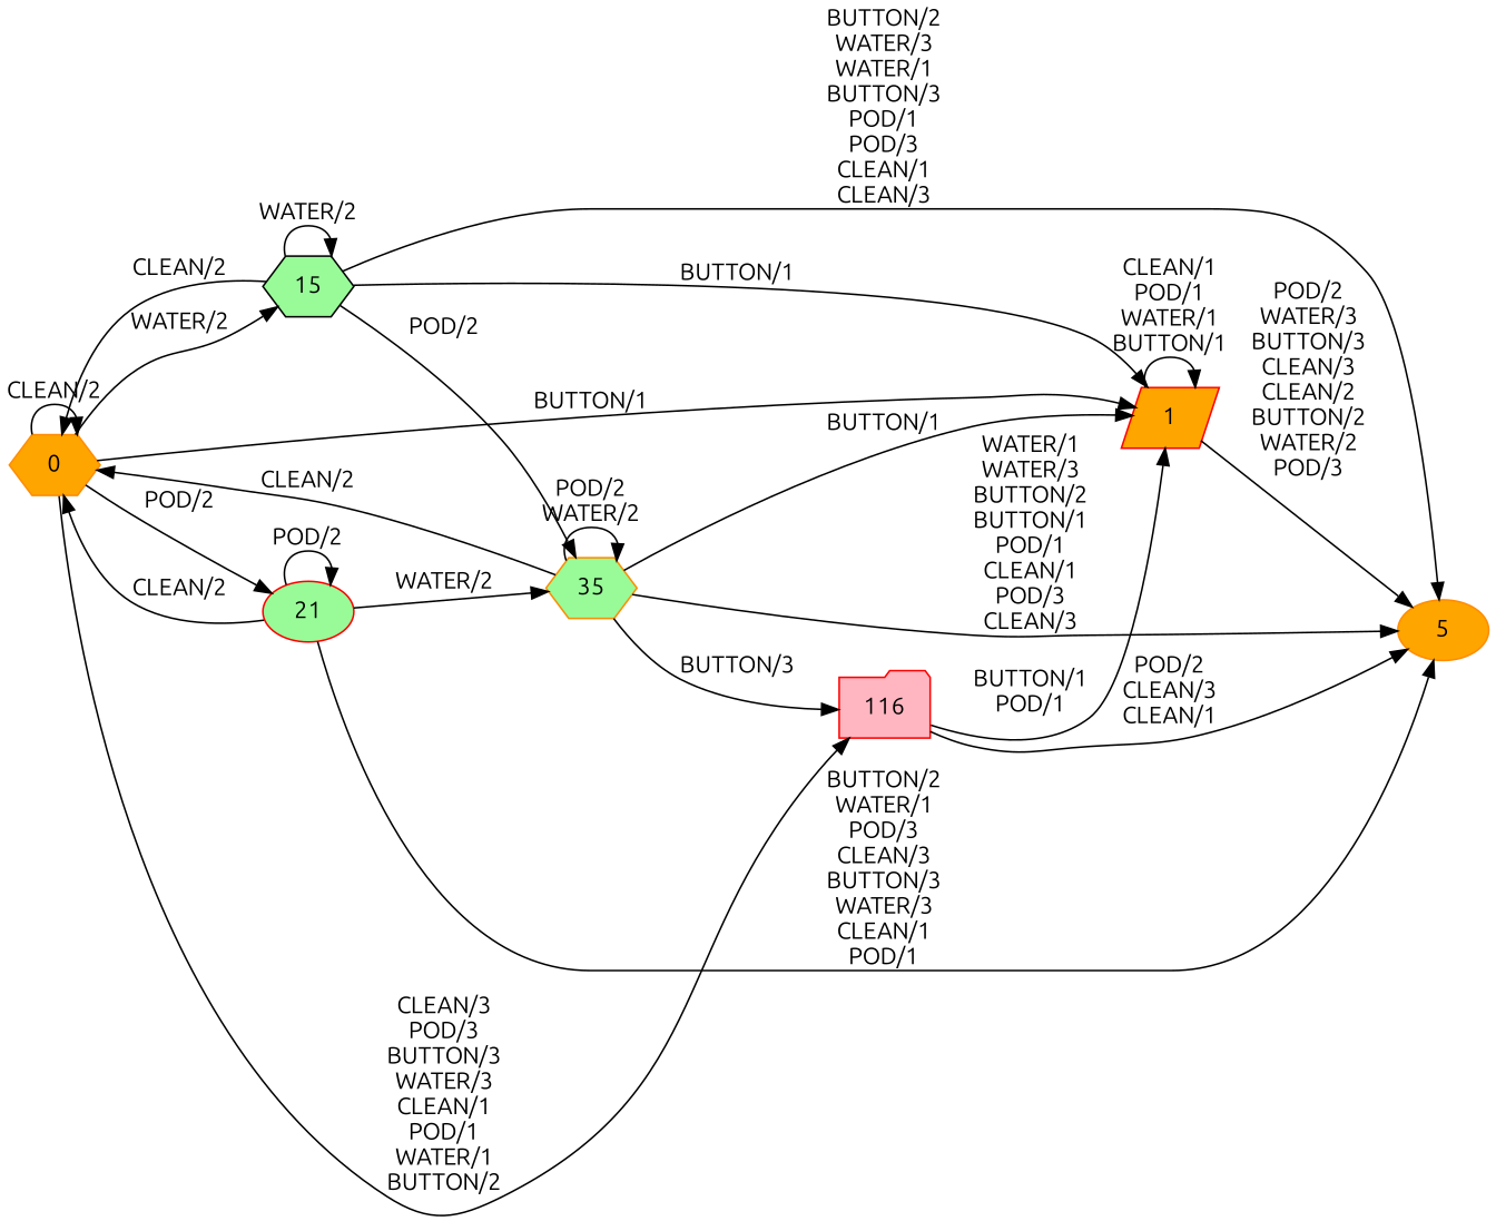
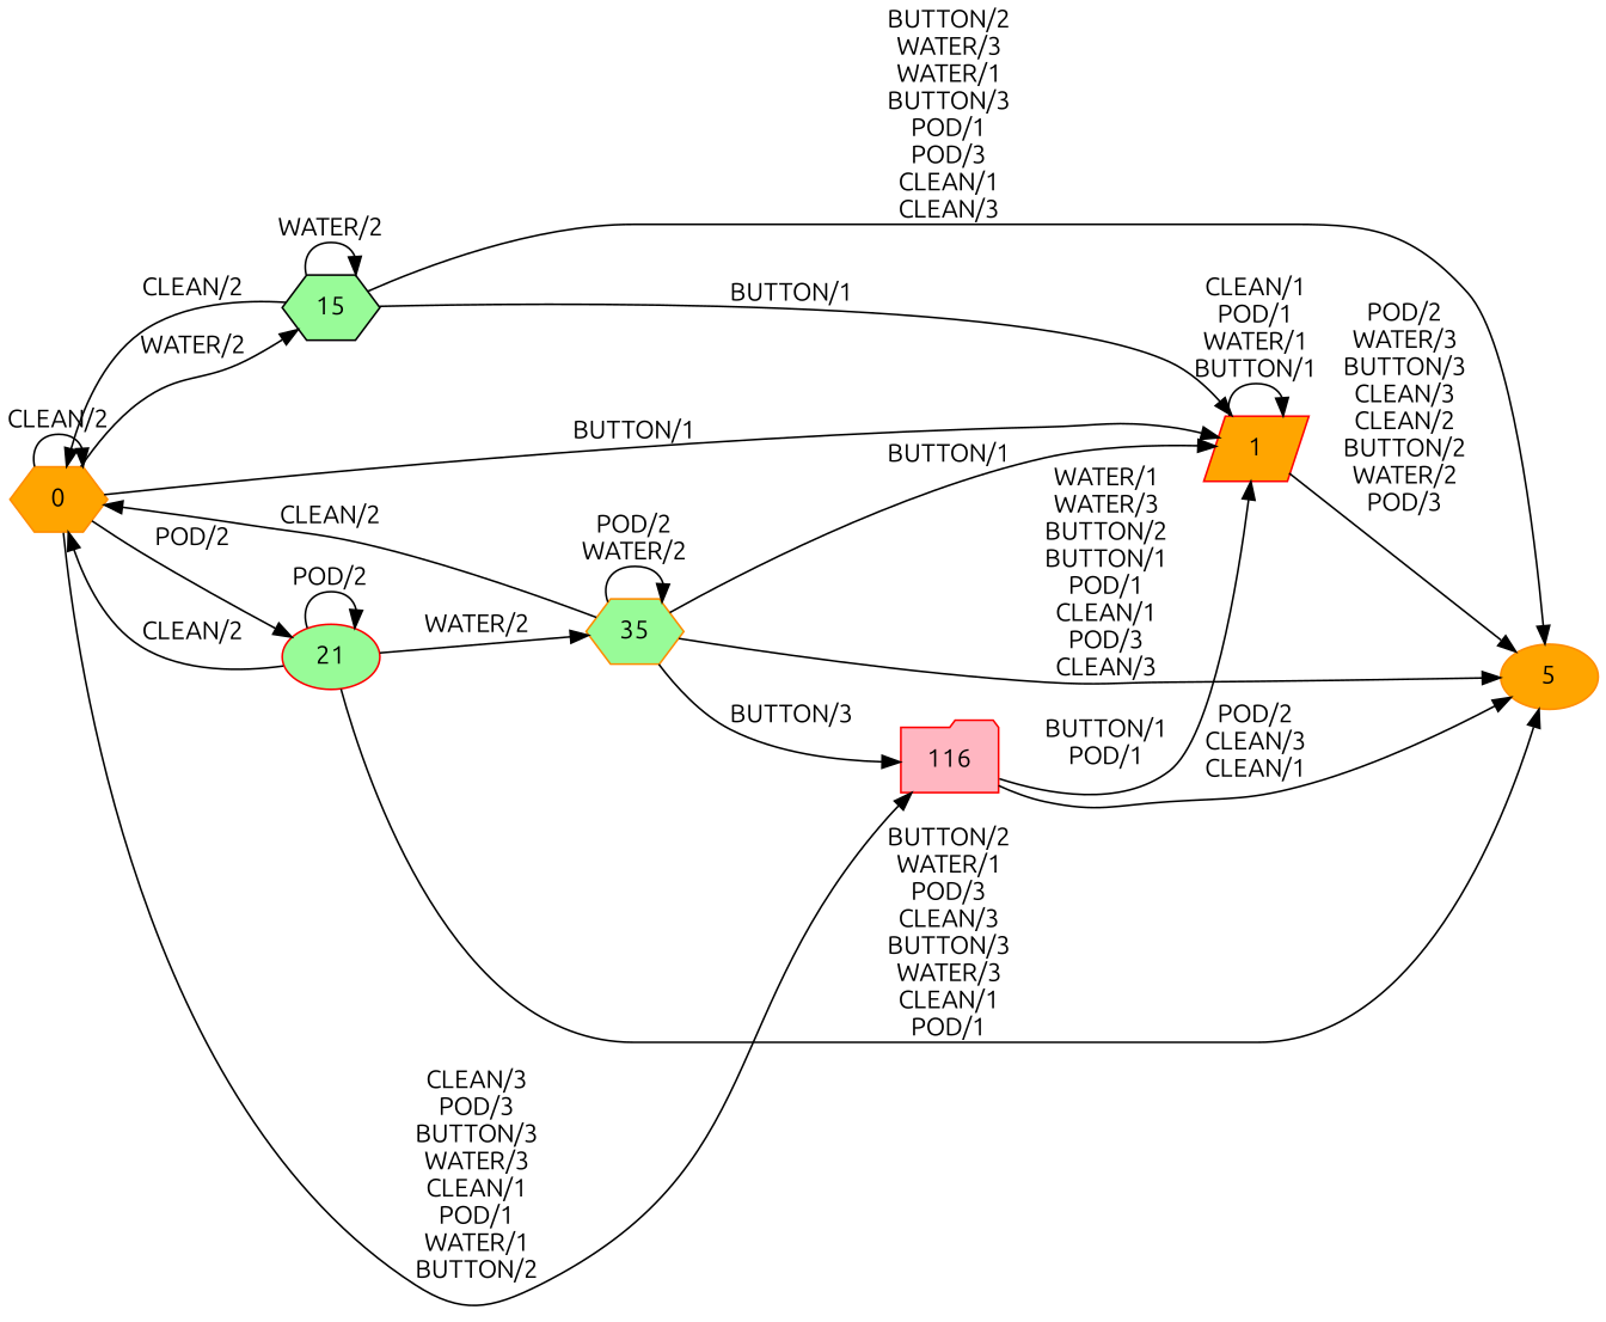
  digraph {
    fontname=Ubuntu
    rankdir=LR
    node [color=darkorange fillcolor=orange fontname=Ubuntu shape=hexagon style=filled]
    edge [fontname=Ubuntu]
    0 [isInitial=True]
    1 [color=red shape=parallelogram]
    15 [color=black fillcolor=palegreen]
    21 [color=red fillcolor=palegreen shape=ellipse]
    116 [color=red fillcolor=lightpink shape=folder]
    5 [shape=ellipse]
    35 [fillcolor=palegreen]
    0 -> 0 [label="CLEAN/2"]
    0 -> 1 [label="BUTTON/1"]
    0 -> 15 [label="WATER/2"]
    0 -> 21 [label="POD/2"]
    0 -> 116 [label="CLEAN/3\nPOD/3\nBUTTON/3\nWATER/3\nCLEAN/1\nPOD/1\nWATER/1\nBUTTON/2"]
    1 -> 1 [label="CLEAN/1\nPOD/1\nWATER/1\nBUTTON/1"]
    1 -> 5 [label="POD/2\nWATER/3\nBUTTON/3\nCLEAN/3\nCLEAN/2\nBUTTON/2\nWATER/2\nPOD/3"]
    15 -> 0 [label="CLEAN/2"]
    15 -> 1 [label="BUTTON/1"]
    15 -> 15 [label="WATER/2"]
    15 -> 5 [label="BUTTON/2\nWATER/3\nWATER/1\nBUTTON/3\nPOD/1\nPOD/3\nCLEAN/1\nCLEAN/3"]
-   15 -> 35 [label="POD/2"]
    21 -> 0 [label="CLEAN/2"]
    21 -> 21 [label="POD/2"]
    21 -> 5 [label="BUTTON/2\nWATER/1\nPOD/3\nCLEAN/3\nBUTTON/3\nWATER/3\nCLEAN/1\nPOD/1"]
    21 -> 35 [label="WATER/2"]
    116 -> 1 [label="BUTTON/1\nPOD/1"]
    116 -> 5 [label="POD/2\nCLEAN/3\nCLEAN/1"]
    35 -> 0 [label="CLEAN/2"]
    35 -> 1 [label="BUTTON/1"]
    35 -> 116 [label="BUTTON/3"]
    35 -> 5 [label="WATER/1\nWATER/3\nBUTTON/2\nBUTTON/1\nPOD/1\nCLEAN/1\nPOD/3\nCLEAN/3"]
    35 -> 35 [label="POD/2\nWATER/2"]
  }
